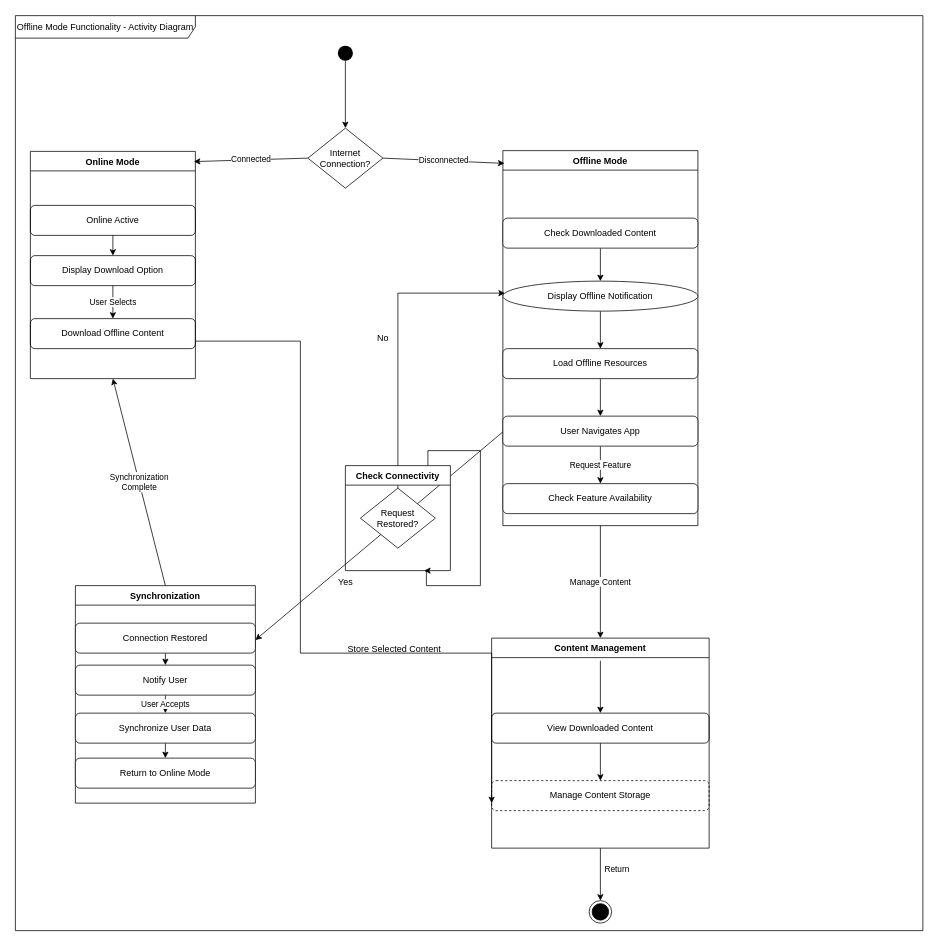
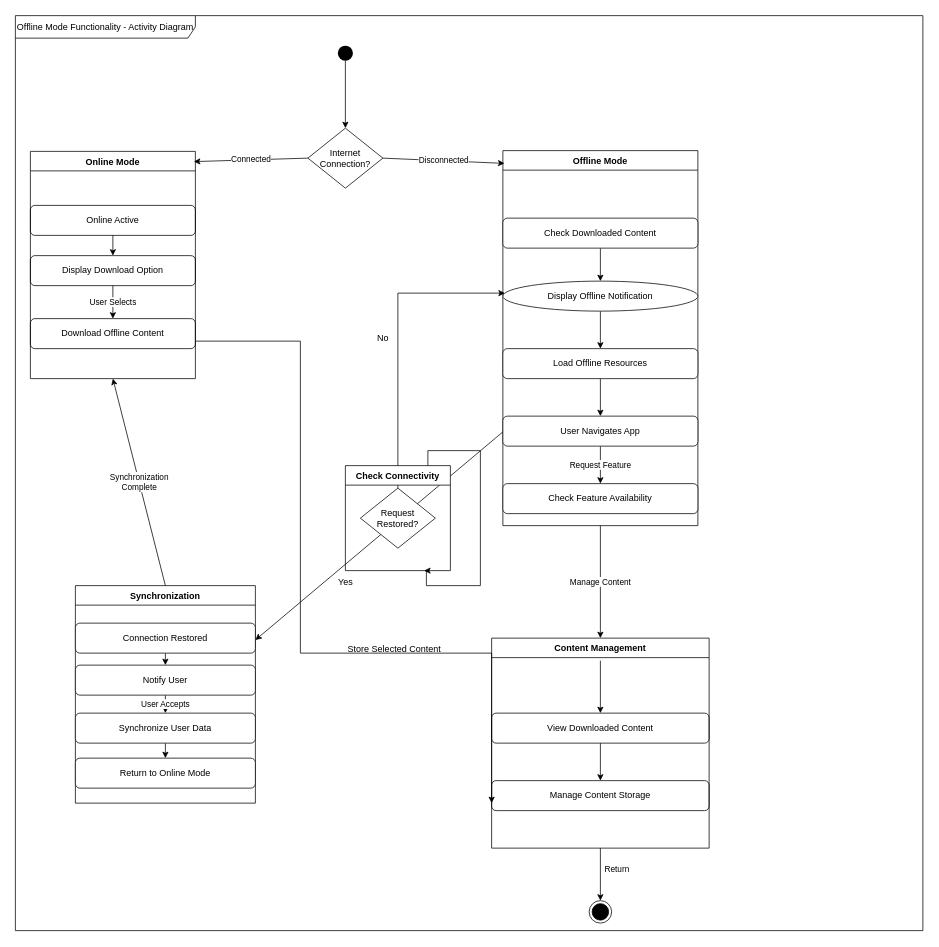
  <mxCell id="0" />
  <mxCell id="1" parent="0" />
  <mxCell id="2" value="Offline Mode Functionality - Activity Diagram" style="shape=umlFrame;whiteSpace=wrap;html=1;pointerEvents=0;recursiveResize=0;container=1;collapsible=0;width=240;height=30;" parent="1" vertex="1"><mxGeometry x="20" width="1210" height="1220" as="geometry" y="20" /></mxCell>
  <mxCell id="3" value="Offline Mode" style="swimlane;fontStyle=1;align=center;verticalAlign=top;childLayout=stackLayout;horizontal=1;startSize=26;horizontalStack=0;resizeParent=1;resizeParentMax=0;resizeLast=0;collapsible=1;marginBottom=0;" parent="2" vertex="1"><mxGeometry x="650" y="180" width="260" height="500" as="geometry" /></mxCell>
  <mxCell id="4" value="Check Feature Availability" style="rounded=1;whiteSpace=wrap;html=1;" parent="2" vertex="1"><mxGeometry x="650" y="624" width="260" height="40" as="geometry" /></mxCell>
  <mxCell id="5" value="Request Feature" style="endArrow=classic;html=1;rounded=0;exitX=0.5;exitY=1;exitDx=0;exitDy=0;entryX=0.5;entryY=0;entryDx=0;entryDy=0;" parent="2" source="6" target="4" edge="1"><mxGeometry width="50" height="50" relative="1" as="geometry"><mxPoint x="780" y="664" as="sourcePoint" /><mxPoint x="830" y="614" as="targetPoint" /></mxGeometry></mxCell>
  <mxCell id="6" value="User Navigates App" style="rounded=1;whiteSpace=wrap;html=1;" parent="2" vertex="1"><mxGeometry x="650" y="534" width="260" height="40" as="geometry" /></mxCell>
  <mxCell id="7" value="" style="endArrow=classic;html=1;rounded=0;exitX=0.5;exitY=1;exitDx=0;exitDy=0;entryX=0.5;entryY=0;entryDx=0;entryDy=0;" parent="2" source="8" target="6" edge="1"><mxGeometry width="50" height="50" relative="1" as="geometry"><mxPoint x="780" y="664" as="sourcePoint" /><mxPoint x="830" y="614" as="targetPoint" /></mxGeometry></mxCell>
  <mxCell id="8" value="Load Offline Resources" style="rounded=1;whiteSpace=wrap;html=1;" parent="2" vertex="1"><mxGeometry x="650" y="444" width="260" height="40" as="geometry" /></mxCell>
  <mxCell id="9" value="" style="endArrow=classic;html=1;rounded=0;exitX=0.5;exitY=1;exitDx=0;exitDy=0;entryX=0.5;entryY=0;entryDx=0;entryDy=0;" parent="2" source="10" target="8" edge="1"><mxGeometry width="50" height="50" relative="1" as="geometry"><mxPoint x="780" y="664" as="sourcePoint" /><mxPoint x="830" y="614" as="targetPoint" /></mxGeometry></mxCell>
  <mxCell id="10" value="Display Offline Notification" style="ellipse;whiteSpace=wrap;html=1;" parent="2" vertex="1"><mxGeometry x="650" y="354" width="260" height="40" as="geometry" /></mxCell>
  <mxCell id="11" value="" style="endArrow=classic;html=1;rounded=0;exitX=0.5;exitY=1;exitDx=0;exitDy=0;entryX=0.5;entryY=0;entryDx=0;entryDy=0;" parent="2" source="12" target="10" edge="1"><mxGeometry width="50" height="50" relative="1" as="geometry"><mxPoint x="790" y="564" as="sourcePoint" /><mxPoint x="840" y="514" as="targetPoint" /></mxGeometry></mxCell>
  <mxCell id="12" value="Check Downloaded Content" style="rounded=1;whiteSpace=wrap;html=1;" parent="2" vertex="1"><mxGeometry x="650" y="270" width="260" height="40" as="geometry" /></mxCell>
- <mxCell id="13" value="Manage Content Storage" style="rounded=1;whiteSpace=wrap;html=1;dashed=1;" parent="2" vertex="1"><mxGeometry x="635" y="1020" width="290" height="40" as="geometry" /></mxCell>
+ <mxCell id="13" value="Manage Content Storage" style="rounded=1;whiteSpace=wrap;html=1;" parent="2" vertex="1"><mxGeometry x="635" y="1020" width="290" height="40" as="geometry" /></mxCell>
  <mxCell id="14" value="View Downloaded Content" style="rounded=1;whiteSpace=wrap;html=1;" parent="2" vertex="1"><mxGeometry x="635" y="930" width="290" height="40" as="geometry" /></mxCell>
  <mxCell id="15" value="" style="endArrow=classic;html=1;rounded=0;exitX=0.5;exitY=1;exitDx=0;exitDy=0;entryX=0.5;entryY=0;entryDx=0;entryDy=0;" parent="2" source="14" target="13" edge="1"><mxGeometry width="50" height="50" relative="1" as="geometry"><mxPoint x="1025" y="1150" as="sourcePoint" /><mxPoint x="1075" y="1100" as="targetPoint" /></mxGeometry></mxCell>
  <mxCell id="16" value="Content Management" style="swimlane;fontStyle=1;align=center;verticalAlign=top;childLayout=stackLayout;horizontal=1;startSize=26;horizontalStack=0;resizeParent=1;resizeParentMax=0;resizeLast=0;collapsible=1;marginBottom=0;" parent="2" vertex="1"><mxGeometry x="635" y="830" width="290" height="280" as="geometry"><mxRectangle x="740" y="630" width="160" height="30" as="alternateBounds" /></mxGeometry></mxCell>
  <mxCell id="17" value="Manage Content" style="endArrow=classic;html=1;rounded=0;exitX=0.5;exitY=1;exitDx=0;exitDy=0;entryX=0.5;entryY=0;entryDx=0;entryDy=0;" parent="2" source="3" target="16" edge="1"><mxGeometry width="50" height="50" relative="1" as="geometry"><mxPoint x="410" y="280" as="sourcePoint" /><mxPoint x="460" y="230" as="targetPoint" /></mxGeometry></mxCell>
  <mxCell id="18" value="" style="endArrow=classic;html=1;rounded=0;entryX=0.5;entryY=0;entryDx=0;entryDy=0;" parent="2" target="14" edge="1"><mxGeometry width="50" height="50" relative="1" as="geometry"><mxPoint x="780" y="860" as="sourcePoint" /><mxPoint x="1075" y="1100" as="targetPoint" /></mxGeometry></mxCell>
  <mxCell id="19" value="Return" style="endArrow=classic;html=1;rounded=0;exitX=0.5;exitY=1;exitDx=0;exitDy=0;entryX=0.5;entryY=0;entryDx=0;entryDy=0;" parent="2" source="16" target="47" edge="1"><mxGeometry x="-0.19" y="22" width="50" height="50" relative="1" as="geometry"><mxPoint x="660" y="1200" as="sourcePoint" /><mxPoint x="692.5" y="1140" as="targetPoint" /><mxPoint as="offset" /></mxGeometry></mxCell>
  <mxCell id="20" value="Synchronization" style="swimlane;fontStyle=1;align=center;verticalAlign=top;childLayout=stackLayout;horizontal=1;startSize=26;horizontalStack=0;resizeParent=1;resizeParentMax=0;resizeLast=0;collapsible=1;marginBottom=0;" parent="2" vertex="1"><mxGeometry x="80" y="760" width="240" height="290" as="geometry"><mxRectangle x="120" y="760" width="130" height="30" as="alternateBounds" /></mxGeometry></mxCell>
  <mxCell id="21" value="" style="endArrow=classic;html=1;rounded=0;exitX=0;exitY=0.75;exitDx=0;exitDy=0;entryX=1;entryY=0.25;entryDx=0;entryDy=0;" parent="2" source="3" target="20" edge="1"><mxGeometry x="0.048" y="-66" width="50" height="50" relative="1" as="geometry"><mxPoint x="410" y="280" as="sourcePoint" /><mxPoint x="460" y="230" as="targetPoint" /><mxPoint as="offset" /></mxGeometry></mxCell>
  <mxCell id="22" style="edgeStyle=orthogonalEdgeStyle;rounded=0;orthogonalLoop=1;jettySize=auto;html=1;entryX=0;entryY=0.5;entryDx=0;entryDy=0;" parent="2" edge="1"><mxGeometry relative="1" as="geometry"><Array as="points"><mxPoint x="380" y="434" /><mxPoint x="380" y="850" /><mxPoint x="635" y="850" /></Array><mxPoint x="240" y="434" as="sourcePoint" /><mxPoint x="635" y="1050" as="targetPoint" /></mxGeometry></mxCell>
  <mxCell id="23" value="Download Offline Content" style="rounded=1;whiteSpace=wrap;html=1;" parent="2" vertex="1"><mxGeometry x="20" y="404" width="220" height="40" as="geometry" /></mxCell>
  <mxCell id="24" value="Display Download Option" style="rounded=1;whiteSpace=wrap;html=1;" parent="2" vertex="1"><mxGeometry x="20" y="320" width="220" height="40" as="geometry" /></mxCell>
  <mxCell id="25" value="User Selects" style="endArrow=classic;html=1;rounded=0;exitX=0.5;exitY=1;exitDx=0;exitDy=0;entryX=0.5;entryY=0;entryDx=0;entryDy=0;" parent="2" source="24" target="23" edge="1"><mxGeometry width="50" height="50" relative="1" as="geometry"><mxPoint x="380" y="490" as="sourcePoint" /><mxPoint x="430" y="440" as="targetPoint" /></mxGeometry></mxCell>
  <mxCell id="26" value="Online Active" style="rounded=1;whiteSpace=wrap;html=1;" parent="2" vertex="1"><mxGeometry x="20" y="253" width="220" height="40" as="geometry" /></mxCell>
  <mxCell id="27" value="" style="endArrow=classic;html=1;rounded=0;exitX=0.5;exitY=1;exitDx=0;exitDy=0;entryX=0.5;entryY=0;entryDx=0;entryDy=0;" parent="2" source="26" target="24" edge="1"><mxGeometry width="50" height="50" relative="1" as="geometry"><mxPoint x="380" y="490" as="sourcePoint" /><mxPoint x="430" y="440" as="targetPoint" /></mxGeometry></mxCell>
  <mxCell id="28" value="Online Mode" style="swimlane;fontStyle=1;align=center;verticalAlign=top;childLayout=stackLayout;horizontal=1;startSize=26;horizontalStack=0;resizeParent=1;resizeParentMax=0;resizeLast=0;collapsible=1;marginBottom=0;" parent="2" vertex="1"><mxGeometry x="20" y="181" width="220" height="303" as="geometry"><mxRectangle x="20" y="181" width="110" height="30" as="alternateBounds" /></mxGeometry></mxCell>
  <mxCell id="29" value="Synchronization&#10;Complete" style="endArrow=classic;html=1;rounded=0;exitX=0.5;exitY=0;exitDx=0;exitDy=0;entryX=0.5;entryY=1;entryDx=0;entryDy=0;" parent="2" source="20" target="28" edge="1"><mxGeometry width="50" height="50" relative="1" as="geometry"><mxPoint x="410" y="280" as="sourcePoint" /><mxPoint x="460" y="230" as="targetPoint" /></mxGeometry></mxCell>
  <mxCell id="30" value="Internet&#10;Connection?" style="rhombus;whiteSpace=wrap;html=1;" parent="2" vertex="1"><mxGeometry x="390" y="150" width="100" height="80" as="geometry" /></mxCell>
  <mxCell id="31" value="Connected" style="endArrow=classic;html=1;rounded=0;exitX=0;exitY=0.5;exitDx=0;exitDy=0;entryX=0.991;entryY=0.045;entryDx=0;entryDy=0;entryPerimeter=0;" parent="2" source="30" target="28" edge="1"><mxGeometry width="50" height="50" relative="1" as="geometry"><mxPoint x="410" y="280" as="sourcePoint" /><mxPoint x="460" y="230" as="targetPoint" /></mxGeometry></mxCell>
  <mxCell id="32" value="Disconnected" style="endArrow=classic;html=1;rounded=0;exitX=1;exitY=0.5;exitDx=0;exitDy=0;entryX=0.008;entryY=0.034;entryDx=0;entryDy=0;entryPerimeter=0;" parent="2" source="30" target="3" edge="1"><mxGeometry width="50" height="50" relative="1" as="geometry"><mxPoint x="410" y="280" as="sourcePoint" /><mxPoint x="460" y="230" as="targetPoint" /></mxGeometry></mxCell>
  <mxCell id="33" value="" style="ellipse;fillColor=#000000;strokeColor=none;" parent="2" vertex="1"><mxGeometry x="430" y="40" width="20" height="20" as="geometry" /></mxCell>
  <mxCell id="34" value="" style="endArrow=classic;html=1;rounded=0;exitX=0.5;exitY=1;exitDx=0;exitDy=0;entryX=0.5;entryY=0;entryDx=0;entryDy=0;" parent="2" source="33" target="30" edge="1"><mxGeometry width="50" height="50" relative="1" as="geometry"><mxPoint x="410" y="280" as="sourcePoint" /><mxPoint x="460" y="230" as="targetPoint" /></mxGeometry></mxCell>
  <mxCell id="35" value="Return to Online Mode" style="rounded=1;whiteSpace=wrap;html=1;" parent="2" vertex="1"><mxGeometry x="80" y="990" width="240" height="40" as="geometry" /></mxCell>
  <mxCell id="36" value="" style="endArrow=classic;html=1;rounded=0;exitX=0.5;exitY=1;exitDx=0;exitDy=0;entryX=0.5;entryY=0;entryDx=0;entryDy=0;" parent="2" source="37" target="35" edge="1"><mxGeometry width="50" height="50" relative="1" as="geometry"><mxPoint x="470" y="1080" as="sourcePoint" /><mxPoint x="520" y="1030" as="targetPoint" /></mxGeometry></mxCell>
  <mxCell id="37" value="Synchronize User Data" style="rounded=1;whiteSpace=wrap;html=1;" parent="2" vertex="1"><mxGeometry x="80" y="930" width="240" height="40" as="geometry" /></mxCell>
  <mxCell id="38" value="User Accepts" style="endArrow=classic;html=1;rounded=0;exitX=0.5;exitY=1;exitDx=0;exitDy=0;entryX=0.5;entryY=0;entryDx=0;entryDy=0;" parent="2" source="39" target="37" edge="1"><mxGeometry width="50" height="50" relative="1" as="geometry"><mxPoint x="470" y="1080" as="sourcePoint" /><mxPoint x="520" y="1030" as="targetPoint" /></mxGeometry></mxCell>
  <mxCell id="39" value="Notify User" style="rounded=1;whiteSpace=wrap;html=1;" parent="2" vertex="1"><mxGeometry x="80" y="866" width="240" height="40" as="geometry" /></mxCell>
  <mxCell id="40" value="" style="endArrow=classic;html=1;rounded=0;exitX=0.5;exitY=1;exitDx=0;exitDy=0;entryX=0.5;entryY=0;entryDx=0;entryDy=0;" parent="2" source="41" target="39" edge="1"><mxGeometry width="50" height="50" relative="1" as="geometry"><mxPoint x="470" y="1080" as="sourcePoint" /><mxPoint x="520" y="1030" as="targetPoint" /></mxGeometry></mxCell>
  <mxCell id="41" value="Connection Restored" style="rounded=1;whiteSpace=wrap;html=1;" parent="2" vertex="1"><mxGeometry x="80" y="810" width="240" height="40" as="geometry" /></mxCell>
  <mxCell id="42" value="Request&lt;br&gt;Restored?" style="rhombus;whiteSpace=wrap;html=1;" parent="2" vertex="1"><mxGeometry x="460" y="630" width="100" height="80" as="geometry" /></mxCell>
  <mxCell id="43" style="edgeStyle=orthogonalEdgeStyle;rounded=0;orthogonalLoop=1;jettySize=auto;html=1;" parent="2" source="42" target="10" edge="1"><mxGeometry relative="1" as="geometry"><mxPoint x="650" y="240" as="targetPoint" /><Array as="points"><mxPoint x="510" y="370" /></Array></mxGeometry></mxCell>
  <mxCell id="44" value="No" style="text;html=1;align=center;verticalAlign=middle;resizable=0;points=[];autosize=1;strokeColor=none;fillColor=none;" parent="2" vertex="1"><mxGeometry x="470" y="415" width="40" height="30" as="geometry" /></mxCell>
  <mxCell id="45" value="Check Connectivity" style="swimlane;fontStyle=1;align=center;verticalAlign=top;childLayout=stackLayout;horizontal=1;startSize=26;horizontalStack=0;resizeParent=1;resizeParentMax=0;resizeLast=0;collapsible=1;marginBottom=0;" parent="2" vertex="1"><mxGeometry x="440" y="600" width="140" height="140" as="geometry" /></mxCell>
  <mxCell id="46" style="edgeStyle=orthogonalEdgeStyle;rounded=0;orthogonalLoop=1;jettySize=auto;html=1;entryX=0.75;entryY=1;entryDx=0;entryDy=0;" parent="2" source="45" target="45" edge="1"><mxGeometry relative="1" as="geometry"><Array as="points"><mxPoint x="550" y="580" /><mxPoint x="620" y="580" /><mxPoint x="620" y="760" /><mxPoint x="548" y="760" /><mxPoint x="548" y="740" /></Array></mxGeometry></mxCell>
  <mxCell id="47" value="" style="ellipse;html=1;shape=endState;fillColor=strokeColor;" parent="2" vertex="1"><mxGeometry x="765" y="1180" width="30" height="30" as="geometry" /></mxCell>
  <mxCell id="48" value="Store Selected Content" style="text;html=1;align=center;verticalAlign=middle;resizable=0;points=[];autosize=1;strokeColor=none;fillColor=none;" parent="2" vertex="1"><mxGeometry x="430" y="830" width="150" height="30" as="geometry" /></mxCell>
  <mxCell id="49" value="Yes" style="text;html=1;align=center;verticalAlign=middle;resizable=0;points=[];autosize=1;strokeColor=none;fillColor=none;" parent="2" vertex="1"><mxGeometry x="420" y="740" width="40" height="30" as="geometry" /></mxCell>
